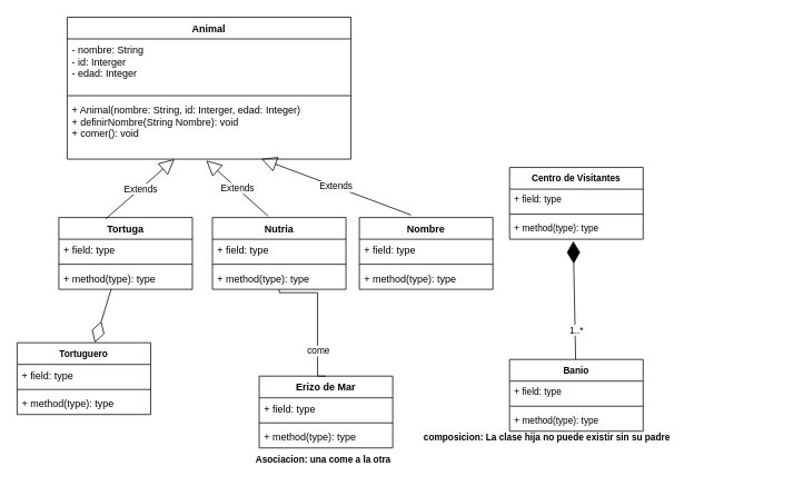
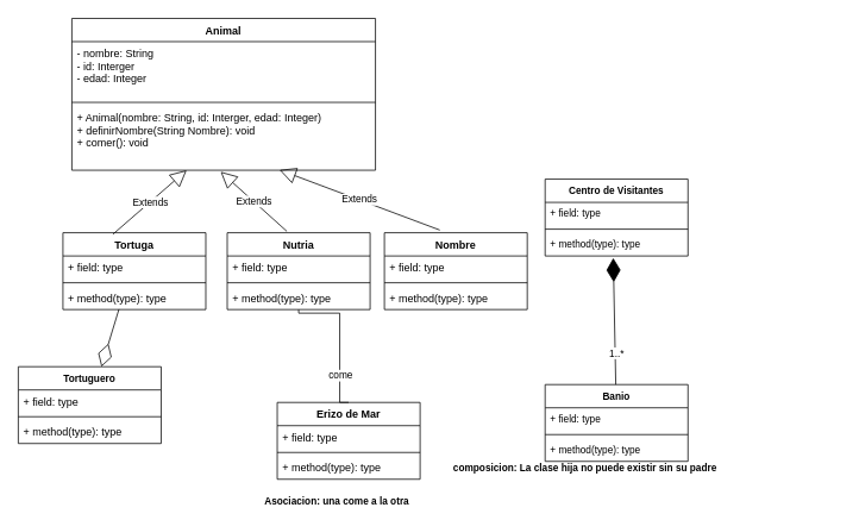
  <mxCell id="0" />
  <mxCell id="1" parent="0" />
  <mxCell id="2" value="Animal" style="swimlane;fontStyle=1;align=center;verticalAlign=top;childLayout=stackLayout;horizontal=1;startSize=26;horizontalStack=0;resizeParent=1;resizeParentMax=0;resizeLast=0;collapsible=1;marginBottom=0;" vertex="1" parent="1"><mxGeometry x="80" y="20" width="340" height="170" as="geometry" /></mxCell>
  <mxCell id="3" value="- nombre: String&#10;- id: Interger&#10;- edad: Integer" style="text;strokeColor=none;fillColor=none;align=left;verticalAlign=top;spacingLeft=4;spacingRight=4;overflow=hidden;rotatable=0;points=[[0,0.5],[1,0.5]];portConstraint=eastwest;" vertex="1" parent="2"><mxGeometry y="26" width="340" height="64" as="geometry" /></mxCell>
  <mxCell id="4" value="" style="line;strokeWidth=1;fillColor=none;align=left;verticalAlign=middle;spacingTop=-1;spacingLeft=3;spacingRight=3;rotatable=0;labelPosition=right;points=[];portConstraint=eastwest;" vertex="1" parent="2"><mxGeometry y="90" width="340" height="8" as="geometry" /></mxCell>
  <mxCell id="5" value="+ Animal(nombre: String, id: Interger, edad: Integer)&#10;+ definirNombre(String Nombre): void&#10;+ comer(): void" style="text;strokeColor=none;fillColor=none;align=left;verticalAlign=top;spacingLeft=4;spacingRight=4;overflow=hidden;rotatable=0;points=[[0,0.5],[1,0.5]];portConstraint=eastwest;" vertex="1" parent="2"><mxGeometry y="98" width="340" height="72" as="geometry" /></mxCell>
  <mxCell id="6" value="Tortuga" style="swimlane;fontStyle=1;align=center;verticalAlign=top;childLayout=stackLayout;horizontal=1;startSize=26;horizontalStack=0;resizeParent=1;resizeParentMax=0;resizeLast=0;collapsible=1;marginBottom=0;" vertex="1" parent="1"><mxGeometry x="70" y="260" width="160" height="86" as="geometry" /></mxCell>
  <mxCell id="7" value="+ field: type" style="text;strokeColor=none;fillColor=none;align=left;verticalAlign=top;spacingLeft=4;spacingRight=4;overflow=hidden;rotatable=0;points=[[0,0.5],[1,0.5]];portConstraint=eastwest;" vertex="1" parent="6"><mxGeometry y="26" width="160" height="26" as="geometry" /></mxCell>
  <mxCell id="8" value="" style="line;strokeWidth=1;fillColor=none;align=left;verticalAlign=middle;spacingTop=-1;spacingLeft=3;spacingRight=3;rotatable=0;labelPosition=right;points=[];portConstraint=eastwest;" vertex="1" parent="6"><mxGeometry y="52" width="160" height="8" as="geometry" /></mxCell>
  <mxCell id="9" value="+ method(type): type" style="text;strokeColor=none;fillColor=none;align=left;verticalAlign=top;spacingLeft=4;spacingRight=4;overflow=hidden;rotatable=0;points=[[0,0.5],[1,0.5]];portConstraint=eastwest;" vertex="1" parent="6"><mxGeometry y="60" width="160" height="26" as="geometry" /></mxCell>
  <mxCell id="10" value="Nutria" style="swimlane;fontStyle=1;align=center;verticalAlign=top;childLayout=stackLayout;horizontal=1;startSize=26;horizontalStack=0;resizeParent=1;resizeParentMax=0;resizeLast=0;collapsible=1;marginBottom=0;" vertex="1" parent="1"><mxGeometry x="254" y="260" width="160" height="86" as="geometry" /></mxCell>
  <mxCell id="11" value="+ field: type" style="text;strokeColor=none;fillColor=none;align=left;verticalAlign=top;spacingLeft=4;spacingRight=4;overflow=hidden;rotatable=0;points=[[0,0.5],[1,0.5]];portConstraint=eastwest;" vertex="1" parent="10"><mxGeometry y="26" width="160" height="26" as="geometry" /></mxCell>
  <mxCell id="12" value="" style="line;strokeWidth=1;fillColor=none;align=left;verticalAlign=middle;spacingTop=-1;spacingLeft=3;spacingRight=3;rotatable=0;labelPosition=right;points=[];portConstraint=eastwest;" vertex="1" parent="10"><mxGeometry y="52" width="160" height="8" as="geometry" /></mxCell>
  <mxCell id="13" value="+ method(type): type" style="text;strokeColor=none;fillColor=none;align=left;verticalAlign=top;spacingLeft=4;spacingRight=4;overflow=hidden;rotatable=0;points=[[0,0.5],[1,0.5]];portConstraint=eastwest;" vertex="1" parent="10"><mxGeometry y="60" width="160" height="26" as="geometry" /></mxCell>
  <mxCell id="14" value="Nombre" style="swimlane;fontStyle=1;align=center;verticalAlign=top;childLayout=stackLayout;horizontal=1;startSize=26;horizontalStack=0;resizeParent=1;resizeParentMax=0;resizeLast=0;collapsible=1;marginBottom=0;" vertex="1" parent="1"><mxGeometry x="430" y="260" width="160" height="86" as="geometry" /></mxCell>
  <mxCell id="15" value="+ field: type" style="text;strokeColor=none;fillColor=none;align=left;verticalAlign=top;spacingLeft=4;spacingRight=4;overflow=hidden;rotatable=0;points=[[0,0.5],[1,0.5]];portConstraint=eastwest;" vertex="1" parent="14"><mxGeometry y="26" width="160" height="26" as="geometry" /></mxCell>
  <mxCell id="16" value="" style="line;strokeWidth=1;fillColor=none;align=left;verticalAlign=middle;spacingTop=-1;spacingLeft=3;spacingRight=3;rotatable=0;labelPosition=right;points=[];portConstraint=eastwest;" vertex="1" parent="14"><mxGeometry y="52" width="160" height="8" as="geometry" /></mxCell>
  <mxCell id="17" value="+ method(type): type" style="text;strokeColor=none;fillColor=none;align=left;verticalAlign=top;spacingLeft=4;spacingRight=4;overflow=hidden;rotatable=0;points=[[0,0.5],[1,0.5]];portConstraint=eastwest;" vertex="1" parent="14"><mxGeometry y="60" width="160" height="26" as="geometry" /></mxCell>
  <mxCell id="18" value="Extends" style="endArrow=block;endSize=16;endFill=0;html=1;rounded=0;exitX=0.35;exitY=0.019;exitDx=0;exitDy=0;exitPerimeter=0;" edge="1" parent="1" source="6" target="5"><mxGeometry width="160" relative="1" as="geometry"><mxPoint x="250" y="240" as="sourcePoint" /><mxPoint x="410" y="240" as="targetPoint" /></mxGeometry></mxCell>
  <mxCell id="19" value="Extends" style="endArrow=block;endSize=16;endFill=0;html=1;rounded=0;exitX=0.417;exitY=-0.019;exitDx=0;exitDy=0;exitPerimeter=0;entryX=0.49;entryY=1.023;entryDx=0;entryDy=0;entryPerimeter=0;" edge="1" parent="1" source="10" target="5"><mxGeometry width="160" relative="1" as="geometry"><mxPoint x="136" y="271.634" as="sourcePoint" /><mxPoint x="218.526" y="200" as="targetPoint" /></mxGeometry></mxCell>
  <mxCell id="20" value="Extends" style="endArrow=block;endSize=16;endFill=0;html=1;rounded=0;exitX=0.388;exitY=-0.035;exitDx=0;exitDy=0;exitPerimeter=0;entryX=0.684;entryY=0.995;entryDx=0;entryDy=0;entryPerimeter=0;" edge="1" parent="1" source="14" target="5"><mxGeometry width="160" relative="1" as="geometry"><mxPoint x="146" y="281.634" as="sourcePoint" /><mxPoint x="228.526" y="210" as="targetPoint" /></mxGeometry></mxCell>
  <mxCell id="21" value="Erizo de Mar" style="swimlane;fontStyle=1;align=center;verticalAlign=top;childLayout=stackLayout;horizontal=1;startSize=26;horizontalStack=0;resizeParent=1;resizeParentMax=0;resizeLast=0;collapsible=1;marginBottom=0;" vertex="1" parent="1"><mxGeometry x="310" y="450" width="160" height="86" as="geometry" /></mxCell>
  <mxCell id="22" value="+ field: type" style="text;strokeColor=none;fillColor=none;align=left;verticalAlign=top;spacingLeft=4;spacingRight=4;overflow=hidden;rotatable=0;points=[[0,0.5],[1,0.5]];portConstraint=eastwest;" vertex="1" parent="21"><mxGeometry y="26" width="160" height="26" as="geometry" /></mxCell>
  <mxCell id="23" value="" style="line;strokeWidth=1;fillColor=none;align=left;verticalAlign=middle;spacingTop=-1;spacingLeft=3;spacingRight=3;rotatable=0;labelPosition=right;points=[];portConstraint=eastwest;" vertex="1" parent="21"><mxGeometry y="52" width="160" height="8" as="geometry" /></mxCell>
  <mxCell id="24" value="+ method(type): type" style="text;strokeColor=none;fillColor=none;align=left;verticalAlign=top;spacingLeft=4;spacingRight=4;overflow=hidden;rotatable=0;points=[[0,0.5],[1,0.5]];portConstraint=eastwest;" vertex="1" parent="21"><mxGeometry y="60" width="160" height="26" as="geometry" /></mxCell>
  <mxCell id="25" value="Tortuguero" style="swimlane;fontStyle=1;align=center;verticalAlign=top;childLayout=stackLayout;horizontal=1;startSize=26;horizontalStack=0;resizeParent=1;resizeParentMax=0;resizeLast=0;collapsible=1;marginBottom=0;fontSize=11;" vertex="1" parent="1"><mxGeometry x="20" y="410" width="160" height="86" as="geometry" /></mxCell>
  <mxCell id="26" value="+ field: type" style="text;strokeColor=none;fillColor=none;align=left;verticalAlign=top;spacingLeft=4;spacingRight=4;overflow=hidden;rotatable=0;points=[[0,0.5],[1,0.5]];portConstraint=eastwest;" vertex="1" parent="25"><mxGeometry y="26" width="160" height="26" as="geometry" /></mxCell>
  <mxCell id="27" value="" style="line;strokeWidth=1;fillColor=none;align=left;verticalAlign=middle;spacingTop=-1;spacingLeft=3;spacingRight=3;rotatable=0;labelPosition=right;points=[];portConstraint=eastwest;" vertex="1" parent="25"><mxGeometry y="52" width="160" height="8" as="geometry" /></mxCell>
  <mxCell id="28" value="+ method(type): type" style="text;strokeColor=none;fillColor=none;align=left;verticalAlign=top;spacingLeft=4;spacingRight=4;overflow=hidden;rotatable=0;points=[[0,0.5],[1,0.5]];portConstraint=eastwest;" vertex="1" parent="25"><mxGeometry y="60" width="160" height="26" as="geometry" /></mxCell>
  <mxCell id="29" value="" style="endArrow=diamondThin;endFill=0;endSize=24;html=1;rounded=0;exitX=0.392;exitY=0.987;exitDx=0;exitDy=0;exitPerimeter=0;" edge="1" parent="1" source="9" target="25"><mxGeometry width="160" relative="1" as="geometry"><mxPoint x="250" y="440" as="sourcePoint" /><mxPoint x="410" y="440" as="targetPoint" /></mxGeometry></mxCell>
- <mxCell id="30" value="Asociacion: una come a la otra" style="text;align=center;fontStyle=1;verticalAlign=middle;spacingLeft=3;spacingRight=3;strokeColor=none;rotatable=0;points=[[0,0.5],[1,0.5]];portConstraint=eastwest;fontSize=11;" vertex="1" parent="1"><mxGeometry x="294" y="540" width="186" height="20" as="geometry" /></mxCell>
+ <mxCell id="30" value="Asociacion: una come a la otra" style="text;align=center;fontStyle=1;verticalAlign=middle;spacingLeft=3;spacingRight=3;strokeColor=none;rotatable=0;points=[[0,0.5],[1,0.5]];portConstraint=eastwest;fontSize=11;" vertex="1" parent="1"><mxGeometry x="284" y="550" width="186" height="20" as="geometry" /></mxCell>
  <mxCell id="31" value="Banio" style="swimlane;fontStyle=1;align=center;verticalAlign=top;childLayout=stackLayout;horizontal=1;startSize=26;horizontalStack=0;resizeParent=1;resizeParentMax=0;resizeLast=0;collapsible=1;marginBottom=0;fontSize=11;" vertex="1" parent="1"><mxGeometry x="610" y="430" width="160" height="86" as="geometry" /></mxCell>
  <mxCell id="32" value="+ field: type" style="text;strokeColor=none;fillColor=none;align=left;verticalAlign=top;spacingLeft=4;spacingRight=4;overflow=hidden;rotatable=0;points=[[0,0.5],[1,0.5]];portConstraint=eastwest;fontSize=11;" vertex="1" parent="31"><mxGeometry y="26" width="160" height="26" as="geometry" /></mxCell>
  <mxCell id="33" value="" style="line;strokeWidth=1;fillColor=none;align=left;verticalAlign=middle;spacingTop=-1;spacingLeft=3;spacingRight=3;rotatable=0;labelPosition=right;points=[];portConstraint=eastwest;fontSize=11;" vertex="1" parent="31"><mxGeometry y="52" width="160" height="8" as="geometry" /></mxCell>
  <mxCell id="34" value="+ method(type): type" style="text;strokeColor=none;fillColor=none;align=left;verticalAlign=top;spacingLeft=4;spacingRight=4;overflow=hidden;rotatable=0;points=[[0,0.5],[1,0.5]];portConstraint=eastwest;fontSize=11;" vertex="1" parent="31"><mxGeometry y="60" width="160" height="26" as="geometry" /></mxCell>
  <mxCell id="35" value="composicion: La clase hija no puede existir sin su padre" style="text;align=center;fontStyle=1;verticalAlign=middle;spacingLeft=3;spacingRight=3;strokeColor=none;rotatable=0;points=[[0,0.5],[1,0.5]];portConstraint=eastwest;fontSize=11;" vertex="1" parent="1"><mxGeometry x="370" y="510" width="570" height="26" as="geometry" /></mxCell>
  <mxCell id="36" style="edgeStyle=orthogonalEdgeStyle;rounded=0;orthogonalLoop=1;jettySize=auto;html=1;exitX=1;exitY=0.5;exitDx=0;exitDy=0;fontSize=11;" edge="1" parent="1" source="35" target="35"><mxGeometry relative="1" as="geometry" /></mxCell>
  <mxCell id="37" value="Centro de Visitantes" style="swimlane;fontStyle=1;align=center;verticalAlign=top;childLayout=stackLayout;horizontal=1;startSize=26;horizontalStack=0;resizeParent=1;resizeParentMax=0;resizeLast=0;collapsible=1;marginBottom=0;fontSize=11;" vertex="1" parent="1"><mxGeometry x="610" y="200" width="160" height="86" as="geometry" /></mxCell>
  <mxCell id="38" value="+ field: type" style="text;strokeColor=none;fillColor=none;align=left;verticalAlign=top;spacingLeft=4;spacingRight=4;overflow=hidden;rotatable=0;points=[[0,0.5],[1,0.5]];portConstraint=eastwest;fontSize=11;" vertex="1" parent="37"><mxGeometry y="26" width="160" height="26" as="geometry" /></mxCell>
  <mxCell id="39" value="" style="line;strokeWidth=1;fillColor=none;align=left;verticalAlign=middle;spacingTop=-1;spacingLeft=3;spacingRight=3;rotatable=0;labelPosition=right;points=[];portConstraint=eastwest;fontSize=11;" vertex="1" parent="37"><mxGeometry y="52" width="160" height="8" as="geometry" /></mxCell>
  <mxCell id="40" value="+ method(type): type" style="text;strokeColor=none;fillColor=none;align=left;verticalAlign=top;spacingLeft=4;spacingRight=4;overflow=hidden;rotatable=0;points=[[0,0.5],[1,0.5]];portConstraint=eastwest;fontSize=11;" vertex="1" parent="37"><mxGeometry y="60" width="160" height="26" as="geometry" /></mxCell>
  <mxCell id="41" value="" style="endArrow=diamondThin;endFill=1;endSize=24;html=1;rounded=0;fontSize=11;entryX=0.477;entryY=1.09;entryDx=0;entryDy=0;entryPerimeter=0;" edge="1" parent="1" source="31" target="40"><mxGeometry width="160" relative="1" as="geometry"><mxPoint x="470" y="440" as="sourcePoint" /><mxPoint x="630" y="440" as="targetPoint" /></mxGeometry></mxCell>
  <mxCell id="42" value="1..*" style="edgeLabel;html=1;align=center;verticalAlign=middle;resizable=0;points=[];fontSize=11;" vertex="1" connectable="0" parent="41"><mxGeometry x="-0.503" y="-1" relative="1" as="geometry"><mxPoint as="offset" /></mxGeometry></mxCell>
  <mxCell id="43" value="" style="endArrow=none;html=1;edgeStyle=orthogonalEdgeStyle;rounded=0;fontSize=11;entryX=0.5;entryY=0;entryDx=0;entryDy=0;" edge="1" parent="1" source="13" target="21"><mxGeometry relative="1" as="geometry"><mxPoint x="270" y="430" as="sourcePoint" /><mxPoint x="430" y="430" as="targetPoint" /><Array as="points"><mxPoint x="334" y="350" /><mxPoint x="380" y="350" /><mxPoint x="380" y="450" /></Array></mxGeometry></mxCell>
  <mxCell id="44" value="come" style="edgeLabel;html=1;align=center;verticalAlign=middle;resizable=0;points=[];fontSize=11;" vertex="1" connectable="0" parent="43"><mxGeometry x="0.483" relative="1" as="geometry"><mxPoint as="offset" /></mxGeometry></mxCell>
